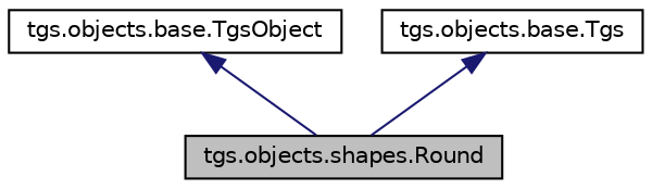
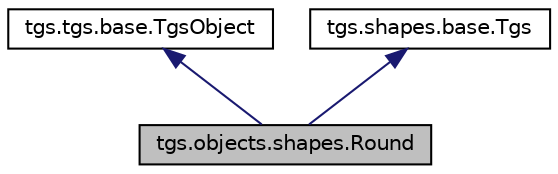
  digraph {
    node [color=black fillcolor=white fontname=Helvetica fontsize=10 shape=record style=filled]
    edge [color=midnightblue dir=back fontname=Helvetica fontsize=10 labelfontname=Helvetica labelfontsize=10 style=solid]
    n1 [fillcolor=grey75 fontcolor=black height=0.2 label="tgs.objects.shapes.Round" width=0.4]
-   n2 [height=0.2 label="tgs.objects.base.TgsObject" width=0.4]
-   n3 [height=0.2 label="tgs.objects.base.Tgs" width=0.4]
+   n2 [height=0.2 label="tgs.tgs.base.TgsObject" width=0.4]
+   n3 [height=0.2 label="tgs.shapes.base.Tgs" width=0.4]
    n2 -> n1
    n3 -> n1
  }
